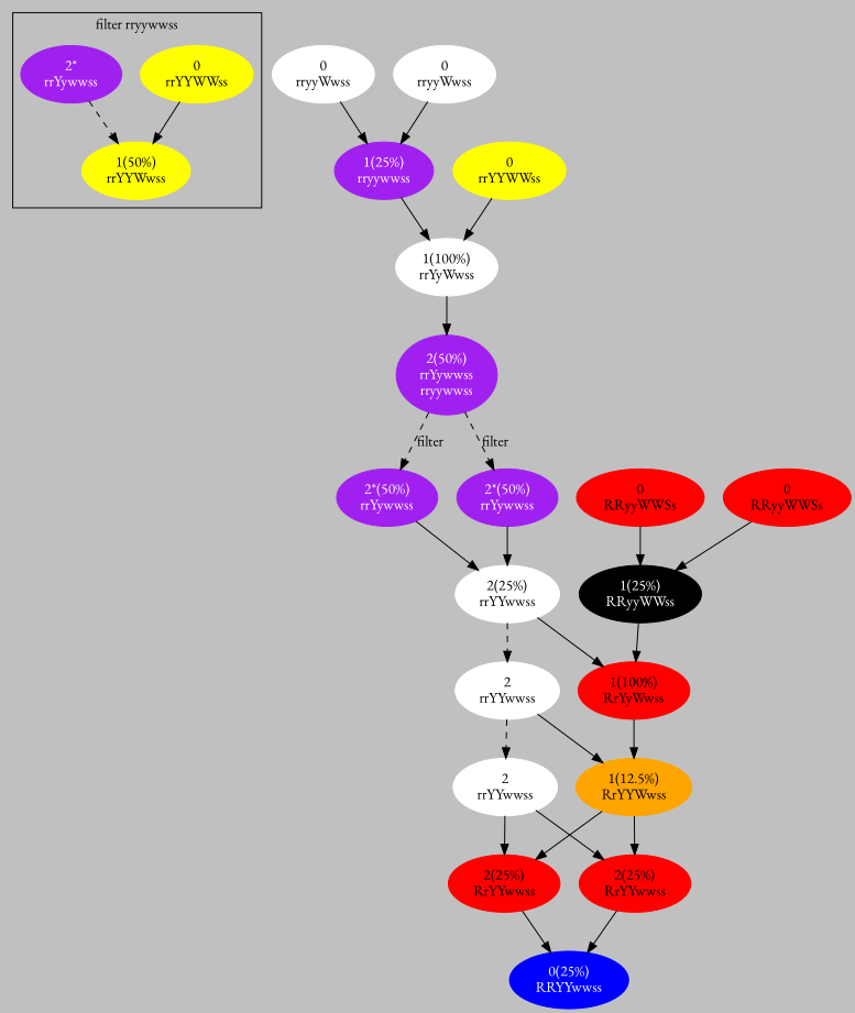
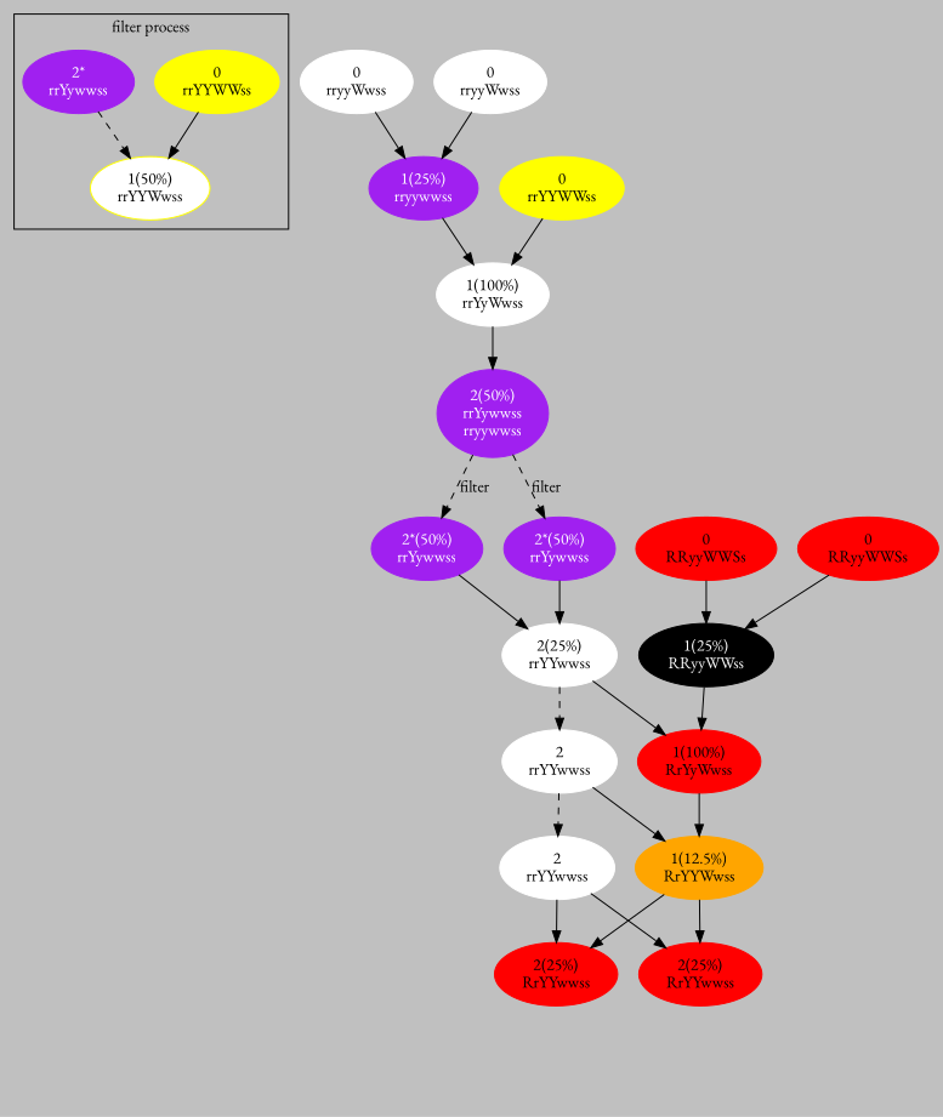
  digraph {
    bgcolor=gray
    fontname="EB Garamond"
    rankdir=TD
    node [color=white fontname="EB Garamond" style=filled]
    edge [fontname="EB Garamond"]
    n1 [color=yellow label="0\nrrYYWWss"]
-   n2 [color=yellow label="1(50%)\nrrYYWwss"]
+   n2 [color=yellow label="1(50%)\nrrYYWwss" fillcolor=white]
    n3 [color=purple fontcolor=white label="2*\nrrYywwss"]
    n4 [label="0\nrryyWwss"]
    n5 [color=purple fontcolor=white label="1(25%)\nrryywwss"]
    n6 [label="1(100%)\nrrYyWwss"]
    n7 [label="0\nrryyWwss"]
    n8 [color=purple fontcolor=white label="2(50%)\nrrYywwss\nrryywwss"]
    n9 [color=purple fontcolor=white label="2*(50%)\nrrYywwss"]
    n10 [color=purple fontcolor=white label="2*(50%)\nrrYywwss"]
    n11 [color=yellow label="0\nrrYYWWss"]
    n12 [label="2(25%)\nrrYYwwss"]
    n13 [label="2\nrrYYwwss"]
    n14 [color=red label="1(100%)\nRrYyWwss"]
    n15 [label="2\nrrYYwwss"]
    n16 [color=orange label="1(12.5%)\nRrYYWwss"]
    n17 [color=red label="2(25%)\nRrYYwwss"]
    n18 [color=red label="2(25%)\nRrYYwwss"]
-   n19 [color=blue fontcolor=white label="0(25%)\nRRYYwwss"]
    n20 [color=red label="0\nRRyyWWSs"]
    n21 [color=black fontcolor=white label="1(25%)\nRRyyWWss"]
    n22 [color=red label="0\nRRyyWWSs"]
    subgraph cluster_1 {
-     label="filter rryywwss"
+     label="filter process"
      n1
      n2
      n3
    }
    n1 -> n2
    n3 -> n2 [style=dashed]
    n4 -> n5
    n5 -> n6
    n6 -> n8
    n7 -> n5
    n8 -> n9 [label=filter style=dashed]
    n8 -> n10 [label=filter style=dashed]
    n9 -> n12
    n10 -> n12
    n11 -> n6
    n12 -> n13 [style=dashed]
    n12 -> n14
    n13 -> n15 [style=dashed]
    n13 -> n16
    n14 -> n16
    n15 -> n17
    n15 -> n18
    n16 -> n17
    n16 -> n18
-   n17 -> n19
-   n18 -> n19
    n20 -> n21
    n21 -> n14
    n22 -> n21
  }
